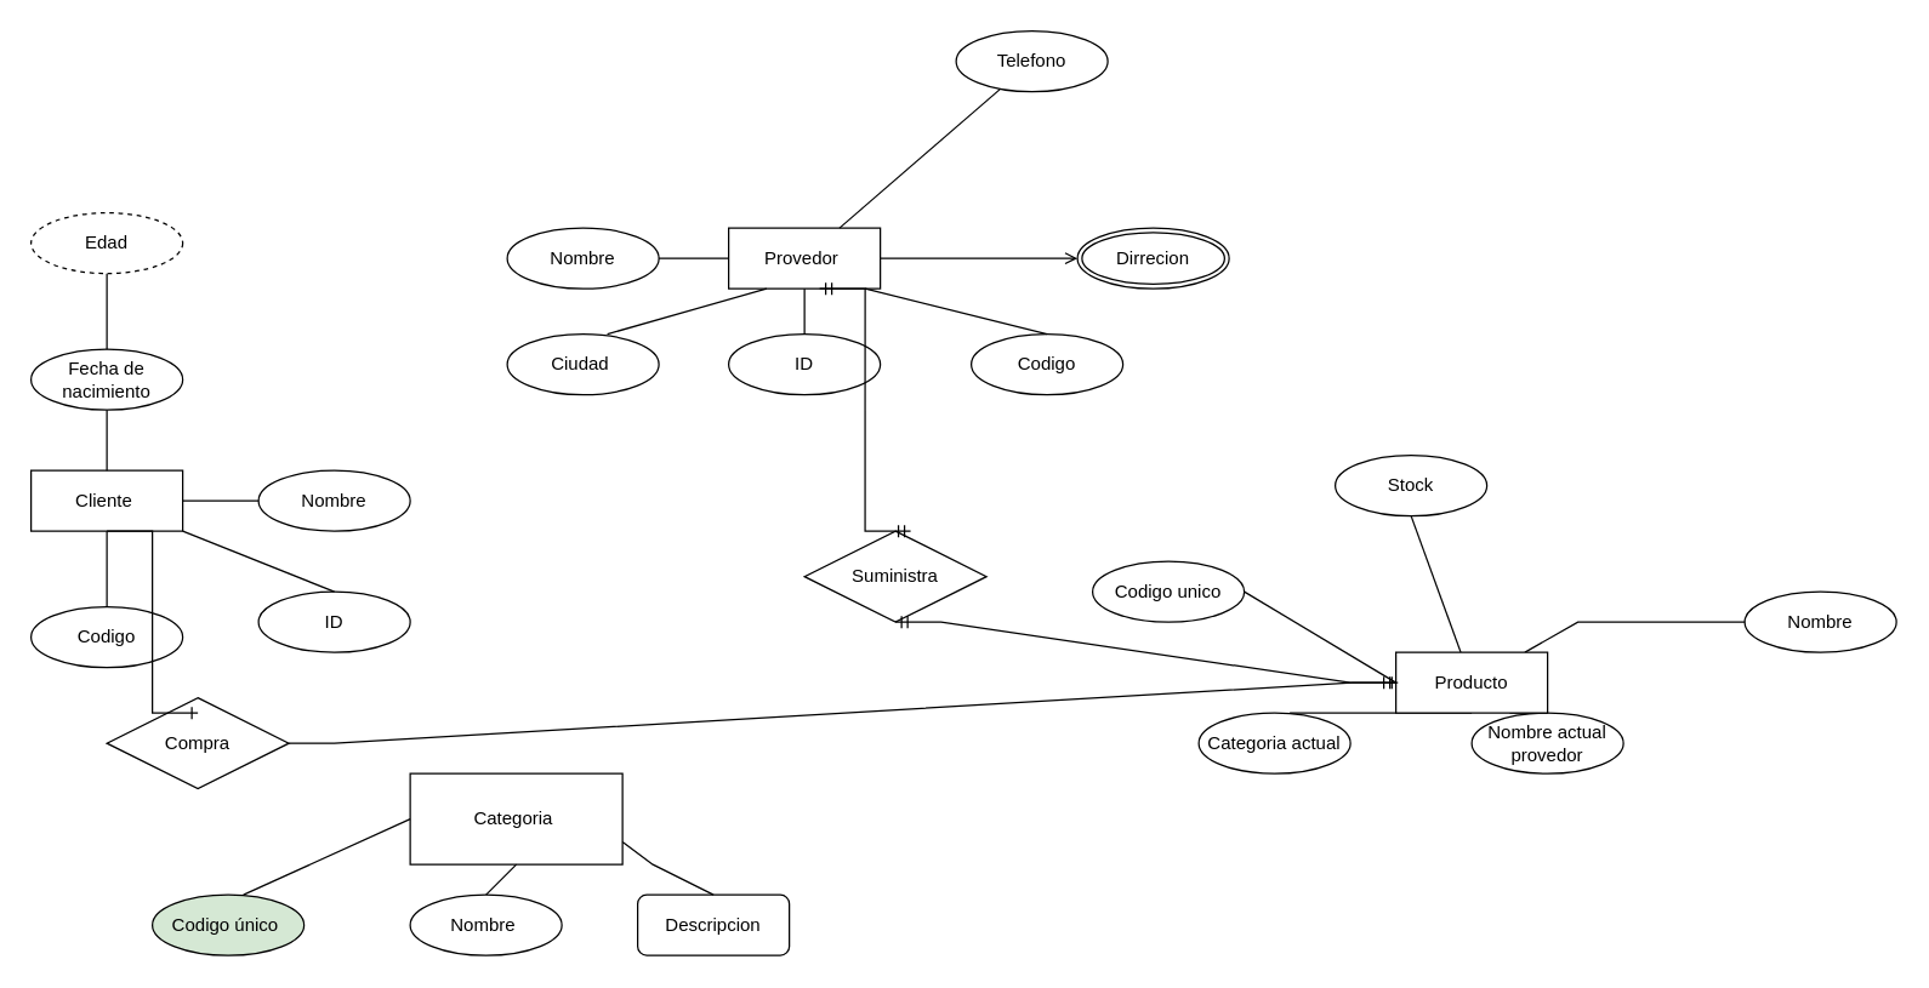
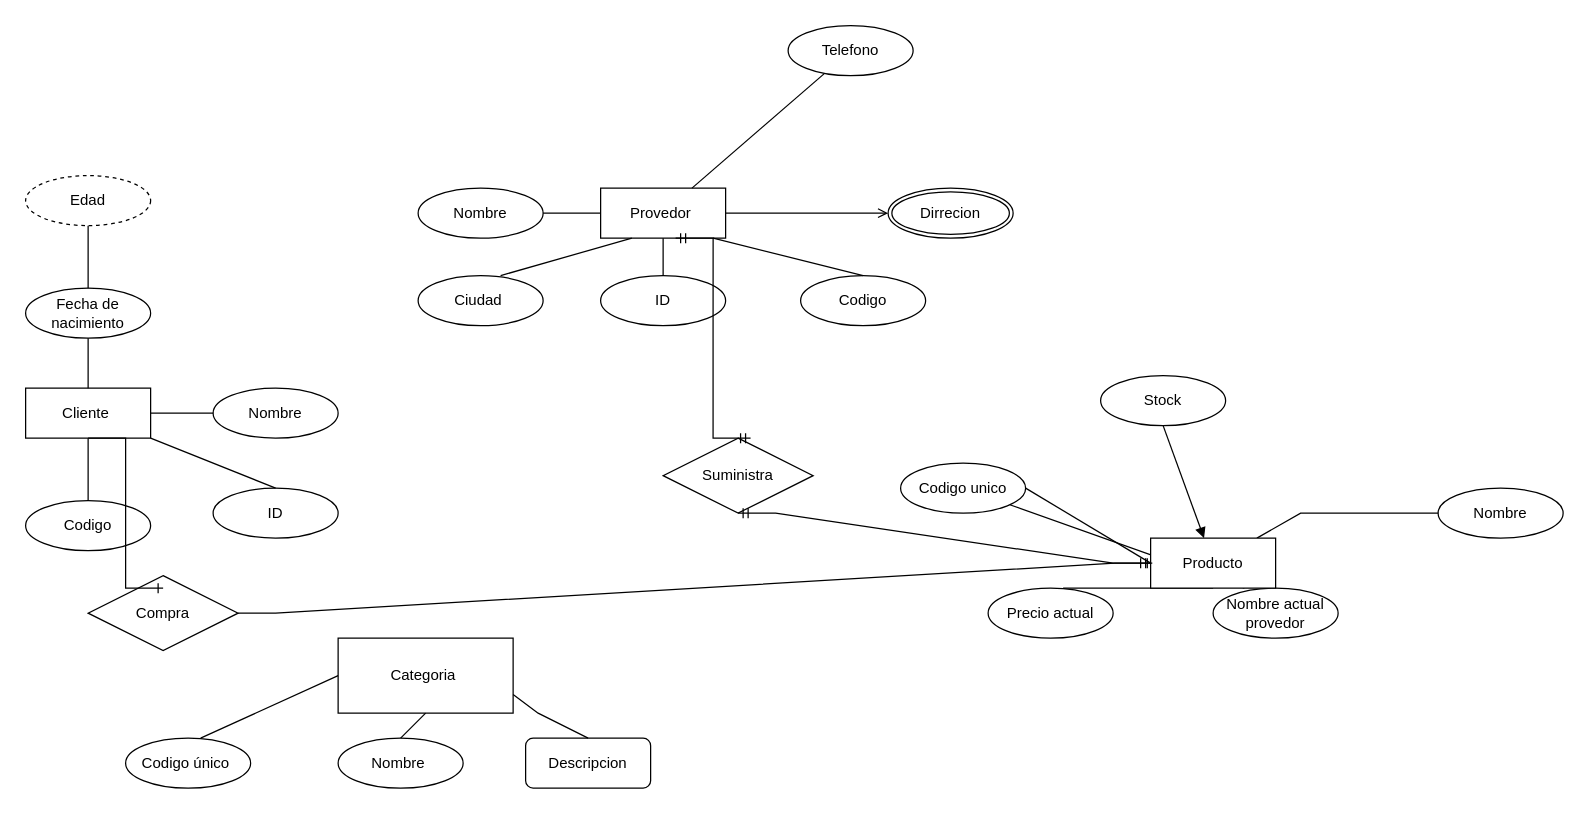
  <mxCell id="0" />
  <mxCell id="1" parent="0" />
  <mxCell id="2" value="Nombre" style="ellipse;whiteSpace=wrap;html=1;align=center;" parent="1" vertex="1"><mxGeometry x="170" y="310" width="100" height="40" as="geometry" /></mxCell>
  <mxCell id="3" value="Cliente&amp;nbsp;" style="whiteSpace=wrap;html=1;align=center;" parent="1" vertex="1"><mxGeometry y="310" width="100" height="40" as="geometry" x="20" /></mxCell>
  <mxCell id="4" value="Provedor&amp;nbsp;" style="whiteSpace=wrap;html=1;align=center;" parent="1" vertex="1"><mxGeometry x="480" width="100" height="40" as="geometry" y="150" /></mxCell>
  <mxCell id="5" value="Fecha de nacimiento" style="ellipse;whiteSpace=wrap;html=1;align=center;" parent="1" vertex="1"><mxGeometry y="230" width="100" height="40" as="geometry" x="20" /></mxCell>
  <mxCell id="6" value="Edad" style="ellipse;whiteSpace=wrap;html=1;align=center;dashed=1;" parent="1" vertex="1"><mxGeometry y="140" width="100" height="40" as="geometry" x="20" /></mxCell>
  <mxCell id="7" value="Codigo" style="ellipse;whiteSpace=wrap;html=1;align=center;" parent="1" vertex="1"><mxGeometry y="400" width="100" height="40" as="geometry" x="20" /></mxCell>
  <mxCell id="8" value="ID" style="ellipse;whiteSpace=wrap;html=1;align=center;" parent="1" vertex="1"><mxGeometry x="170" y="390" width="100" height="40" as="geometry" /></mxCell>
  <mxCell id="9" value="ID" style="ellipse;whiteSpace=wrap;html=1;align=center;" parent="1" vertex="1"><mxGeometry x="480" y="220" width="100" height="40" as="geometry" /></mxCell>
  <mxCell id="10" value="Nombre" style="ellipse;whiteSpace=wrap;html=1;align=center;" parent="1" vertex="1"><mxGeometry x="334" width="100" height="40" as="geometry" y="150" /></mxCell>
  <mxCell id="11" value="Codigo" style="ellipse;whiteSpace=wrap;html=1;align=center;" parent="1" vertex="1"><mxGeometry x="640" y="220" width="100" height="40" as="geometry" /></mxCell>
  <mxCell id="12" value="Ciudad&amp;nbsp;" style="ellipse;whiteSpace=wrap;html=1;align=center;" vertex="1" parent="1"><mxGeometry x="334" y="220" width="100" height="40" as="geometry" /></mxCell>
  <mxCell id="13" value="Telefono" style="ellipse;whiteSpace=wrap;html=1;align=center;" vertex="1" parent="1"><mxGeometry x="630" y="20" width="100" height="40" as="geometry" /></mxCell>
  <mxCell id="14" value="Dirrecion" style="ellipse;shape=doubleEllipse;margin=3;whiteSpace=wrap;html=1;align=center;" vertex="1" parent="1"><mxGeometry x="710" width="100" height="40" as="geometry" y="150" /></mxCell>
- <mxCell id="15" value="Categoria actual" style="ellipse;whiteSpace=wrap;html=1;align=center;" vertex="1" parent="1"><mxGeometry x="790" y="470" width="100" height="40" as="geometry" /></mxCell>
+ <mxCell id="15" value="Precio actual" style="ellipse;whiteSpace=wrap;html=1;align=center;" vertex="1" parent="1"><mxGeometry x="790" y="470" width="100" height="40" as="geometry" /></mxCell>
  <mxCell id="16" value="Nombre" style="ellipse;whiteSpace=wrap;html=1;align=center;" vertex="1" parent="1"><mxGeometry x="1150" y="390" width="100" height="40" as="geometry" /></mxCell>
  <mxCell id="17" value="Codigo unico" style="ellipse;whiteSpace=wrap;html=1;align=center;" vertex="1" parent="1"><mxGeometry x="720" y="370" width="100" height="40" as="geometry" /></mxCell>
  <mxCell id="18" value="Nombre actual provedor" style="ellipse;whiteSpace=wrap;html=1;align=center;" vertex="1" parent="1"><mxGeometry x="970" y="470" width="100" height="40" as="geometry" /></mxCell>
  <mxCell id="19" value="Stock" style="ellipse;whiteSpace=wrap;html=1;align=center;" vertex="1" parent="1"><mxGeometry x="880" y="300" width="100" height="40" as="geometry" /></mxCell>
  <mxCell id="20" value="Categoria&amp;nbsp;" style="whiteSpace=wrap;html=1;align=center;" vertex="1" parent="1"><mxGeometry x="270" y="510" width="140" height="60" as="geometry" /></mxCell>
- <mxCell id="21" value="Codigo único&amp;nbsp;" style="ellipse;whiteSpace=wrap;html=1;align=center;fillColor=#d5e8d4;" vertex="1" parent="1"><mxGeometry x="100" y="590" width="100" height="40" as="geometry" /></mxCell>
+ <mxCell id="21" value="Codigo único&amp;nbsp;" style="ellipse;whiteSpace=wrap;html=1;align=center;" vertex="1" parent="1"><mxGeometry x="100" y="590" width="100" height="40" as="geometry" /></mxCell>
  <mxCell id="22" value="Nombre&amp;nbsp;" style="ellipse;whiteSpace=wrap;html=1;align=center;" vertex="1" parent="1"><mxGeometry x="270" y="590" width="100" height="40" as="geometry" /></mxCell>
  <mxCell id="23" value="Descripcion" style="whiteSpace=wrap;html=1;align=center;rounded=1;" vertex="1" parent="1"><mxGeometry x="420" y="590" width="100" height="40" as="geometry" /></mxCell>
  <mxCell id="24" value="" style="endArrow=none;html=1;rounded=0;entryX=0.5;entryY=0;entryDx=0;entryDy=0;exitX=1;exitY=0.75;exitDx=0;exitDy=0;" edge="1" parent="1" source="20" target="23"><mxGeometry relative="1" as="geometry"><mxPoint x="400" y="550" as="sourcePoint" /><mxPoint x="520" y="529.5" as="targetPoint" /><Array as="points"><mxPoint x="430" y="570" /></Array></mxGeometry></mxCell>
  <mxCell id="25" value="" style="endArrow=none;html=1;rounded=0;entryX=0;entryY=0.5;entryDx=0;entryDy=0;" edge="1" parent="1" target="20"><mxGeometry relative="1" as="geometry"><mxPoint x="160" y="590" as="sourcePoint" /><mxPoint x="540" y="450" as="targetPoint" /></mxGeometry></mxCell>
  <mxCell id="26" value="" style="endArrow=none;html=1;rounded=0;entryX=0.5;entryY=0;entryDx=0;entryDy=0;exitX=0.5;exitY=1;exitDx=0;exitDy=0;" edge="1" parent="1" source="20" target="22"><mxGeometry relative="1" as="geometry"><mxPoint x="310" y="540" as="sourcePoint" /><mxPoint x="470" y="540" as="targetPoint" /></mxGeometry></mxCell>
  <mxCell id="27" value="" style="endArrow=none;html=1;rounded=0;exitX=0.5;exitY=1;exitDx=0;exitDy=0;" edge="1" parent="1" source="5"><mxGeometry relative="1" as="geometry"><mxPoint x="380" y="450" as="sourcePoint" /><mxPoint x="70" y="310" as="targetPoint" /></mxGeometry></mxCell>
  <mxCell id="28" value="" style="endArrow=none;html=1;rounded=0;exitX=1;exitY=0.5;exitDx=0;exitDy=0;entryX=0;entryY=0.5;entryDx=0;entryDy=0;" edge="1" parent="1" source="3" target="2"><mxGeometry relative="1" as="geometry"><mxPoint x="380" y="450" as="sourcePoint" /><mxPoint x="540" y="450" as="targetPoint" /></mxGeometry></mxCell>
  <mxCell id="29" value="" style="endArrow=none;html=1;rounded=0;exitX=0.5;exitY=1;exitDx=0;exitDy=0;entryX=0.5;entryY=0;entryDx=0;entryDy=0;" edge="1" parent="1" source="3" target="7"><mxGeometry relative="1" as="geometry"><mxPoint x="380" y="450" as="sourcePoint" /><mxPoint x="540" y="450" as="targetPoint" /></mxGeometry></mxCell>
  <mxCell id="30" value="" style="endArrow=none;html=1;rounded=0;entryX=0.5;entryY=0;entryDx=0;entryDy=0;" edge="1" parent="1" target="8"><mxGeometry relative="1" as="geometry"><mxPoint x="120" y="350" as="sourcePoint" /><mxPoint x="540" y="450" as="targetPoint" /></mxGeometry></mxCell>
  <mxCell id="31" value="" style="endArrow=none;html=1;rounded=0;exitX=0.5;exitY=1;exitDx=0;exitDy=0;" edge="1" parent="1" source="6" target="5"><mxGeometry relative="1" as="geometry"><mxPoint x="260" y="120" as="sourcePoint" /><mxPoint x="70" y="220" as="targetPoint" /><Array as="points"><mxPoint x="70" y="200" /></Array></mxGeometry></mxCell>
  <mxCell id="32" value="" style="endArrow=none;html=1;rounded=0;entryX=0.5;entryY=0;entryDx=0;entryDy=0;exitX=0.5;exitY=1;exitDx=0;exitDy=0;" edge="1" parent="1" source="4" target="9"><mxGeometry relative="1" as="geometry"><mxPoint x="380" y="50" as="sourcePoint" /><mxPoint x="540" y="50" as="targetPoint" /><Array as="points"><mxPoint x="530" y="210" /></Array></mxGeometry></mxCell>
  <mxCell id="33" value="" style="endArrow=open;html=1;rounded=0;exitX=1;exitY=0.5;exitDx=0;exitDy=0;entryX=0;entryY=0.5;entryDx=0;entryDy=0;" edge="1" parent="1" source="4" target="14"><mxGeometry relative="1" as="geometry"><mxPoint x="380" y="50" as="sourcePoint" /><mxPoint x="540" y="50" as="targetPoint" /></mxGeometry></mxCell>
  <mxCell id="34" value="" style="endArrow=none;html=1;rounded=0;" edge="1" parent="1" source="13" target="4"><mxGeometry relative="1" as="geometry"><mxPoint x="530" y="130" as="sourcePoint" /><mxPoint x="540" y="50" as="targetPoint" /></mxGeometry></mxCell>
  <mxCell id="35" value="" style="endArrow=none;html=1;rounded=0;exitX=1;exitY=0.5;exitDx=0;exitDy=0;" edge="1" parent="1" source="10" target="4"><mxGeometry relative="1" as="geometry"><mxPoint x="390" y="140" as="sourcePoint" /><mxPoint x="540" y="50" as="targetPoint" /><Array as="points"><mxPoint x="460" y="170" /></Array></mxGeometry></mxCell>
  <mxCell id="36" value="" style="endArrow=none;html=1;rounded=0;entryX=0.5;entryY=0;entryDx=0;entryDy=0;" edge="1" parent="1" target="11"><mxGeometry relative="1" as="geometry"><mxPoint x="570" y="190" as="sourcePoint" /><mxPoint x="880" y="360" as="targetPoint" /></mxGeometry></mxCell>
  <mxCell id="37" value="" style="endArrow=none;html=1;rounded=0;exitX=0.66;exitY=0;exitDx=0;exitDy=0;exitPerimeter=0;entryX=0.25;entryY=1;entryDx=0;entryDy=0;" edge="1" parent="1" source="12" target="4"><mxGeometry relative="1" as="geometry"><mxPoint x="380" y="50" as="sourcePoint" /><mxPoint x="540" y="50" as="targetPoint" /></mxGeometry></mxCell>
  <mxCell id="38" value="" style="endArrow=none;html=1;rounded=0;exitX=0.6;exitY=0;exitDx=0;exitDy=0;exitPerimeter=0;entryX=0.5;entryY=1;entryDx=0;entryDy=0;" edge="1" parent="1" source="15" target="43"><mxGeometry relative="1" as="geometry"><mxPoint x="980" y="360" as="sourcePoint" /><mxPoint x="1140" y="360" as="targetPoint" /></mxGeometry></mxCell>
  <mxCell id="39" value="" style="endArrow=none;html=1;rounded=0;entryX=0;entryY=0.5;entryDx=0;entryDy=0;" edge="1" parent="1" target="43"><mxGeometry relative="1" as="geometry"><mxPoint x="820" y="390" as="sourcePoint" /><mxPoint x="1140" y="360" as="targetPoint" /></mxGeometry></mxCell>
  <mxCell id="40" value="" style="endArrow=none;html=1;rounded=0;entryX=0;entryY=0.5;entryDx=0;entryDy=0;" edge="1" parent="1" source="43" target="16"><mxGeometry relative="1" as="geometry"><mxPoint x="980" y="360" as="sourcePoint" /><mxPoint x="1140" y="360" as="targetPoint" /><Array as="points"><mxPoint x="1040" y="410" /></Array></mxGeometry></mxCell>
- <mxCell id="41" value="" style="endArrow=none;html=1;rounded=0;entryX=0.5;entryY=0;entryDx=0;entryDy=0;exitX=0.75;exitY=1;exitDx=0;exitDy=0;" edge="1" parent="1" source="43" target="18"><mxGeometry relative="1" as="geometry"><mxPoint x="950" y="430" as="sourcePoint" /><mxPoint x="1050" y="450" as="targetPoint" /></mxGeometry></mxCell>
- <mxCell id="42" value="" style="endArrow=none;html=1;rounded=0;exitX=0.5;exitY=1;exitDx=0;exitDy=0;" edge="1" parent="1" source="19" target="43"><mxGeometry relative="1" as="geometry"><mxPoint x="980" y="360" as="sourcePoint" /><mxPoint x="1140" y="360" as="targetPoint" /></mxGeometry></mxCell>
+ <mxCell id="41" value="" style="endArrow=none;html=1;rounded=0;exitX=0.75;exitY=1;exitDx=0;exitDy=0;" edge="1" parent="1" source="43" target="17"><mxGeometry relative="1" as="geometry"><mxPoint x="950" y="430" as="sourcePoint" /><mxPoint x="1050" y="450" as="targetPoint" /></mxGeometry></mxCell>
+ <mxCell id="42" value="" style="endArrow=block;html=1;rounded=0;exitX=0.5;exitY=1;exitDx=0;exitDy=0;" edge="1" parent="1" source="19" target="43"><mxGeometry relative="1" as="geometry"><mxPoint x="980" y="360" as="sourcePoint" /><mxPoint x="1140" y="360" as="targetPoint" /></mxGeometry></mxCell>
  <mxCell id="43" value="Producto" style="whiteSpace=wrap;html=1;align=center;" parent="1" vertex="1"><mxGeometry x="920" y="430" width="100" height="40" as="geometry" /></mxCell>
  <mxCell id="44" value="Suministra" style="shape=rhombus;perimeter=rhombusPerimeter;whiteSpace=wrap;html=1;align=center;" vertex="1" parent="1"><mxGeometry x="530" y="350" width="120" height="60" as="geometry" /></mxCell>
  <mxCell id="45" value="" style="edgeStyle=entityRelationEdgeStyle;fontSize=12;html=1;endArrow=ERmandOne;startArrow=ERmandOne;rounded=0;entryX=0.6;entryY=1;entryDx=0;entryDy=0;entryPerimeter=0;exitX=0.583;exitY=0;exitDx=0;exitDy=0;exitPerimeter=0;" edge="1" parent="1" source="44" target="4"><mxGeometry width="100" height="100" relative="1" as="geometry"><mxPoint x="610" y="300" as="sourcePoint" /><mxPoint x="710" y="200" as="targetPoint" /></mxGeometry></mxCell>
  <mxCell id="46" value="" style="edgeStyle=entityRelationEdgeStyle;fontSize=12;html=1;endArrow=ERmandOne;startArrow=ERmandOne;rounded=0;exitX=0.5;exitY=1;exitDx=0;exitDy=0;entryX=0;entryY=0.5;entryDx=0;entryDy=0;" edge="1" parent="1" source="44" target="43"><mxGeometry width="100" height="100" relative="1" as="geometry"><mxPoint x="580" y="420" as="sourcePoint" /><mxPoint x="910" y="420" as="targetPoint" /><Array as="points"><mxPoint x="590" y="400" /></Array></mxGeometry></mxCell>
  <mxCell id="47" value="Compra" style="shape=rhombus;perimeter=rhombusPerimeter;whiteSpace=wrap;html=1;align=center;" vertex="1" parent="1"><mxGeometry x="70" y="460" width="120" height="60" as="geometry" /></mxCell>
  <mxCell id="48" value="" style="edgeStyle=entityRelationEdgeStyle;fontSize=12;html=1;endArrow=ERone;endFill=1;rounded=0;" edge="1" parent="1"><mxGeometry width="100" height="100" relative="1" as="geometry"><mxPoint x="70" y="350" as="sourcePoint" /><mxPoint x="130" y="470" as="targetPoint" /></mxGeometry></mxCell>
  <mxCell id="49" value="" style="edgeStyle=entityRelationEdgeStyle;fontSize=12;html=1;endArrow=ERone;endFill=1;rounded=0;" edge="1" parent="1" source="47"><mxGeometry width="100" height="100" relative="1" as="geometry"><mxPoint x="170" y="350" as="sourcePoint" /><mxPoint x="921.333" y="450" as="targetPoint" /></mxGeometry></mxCell>
